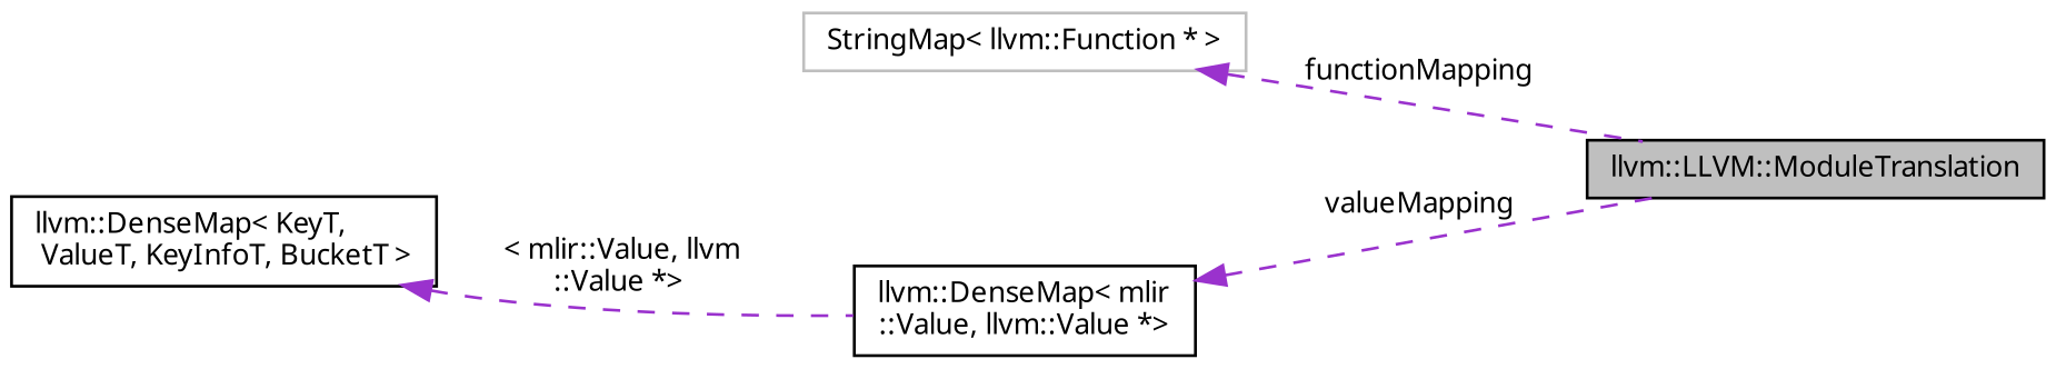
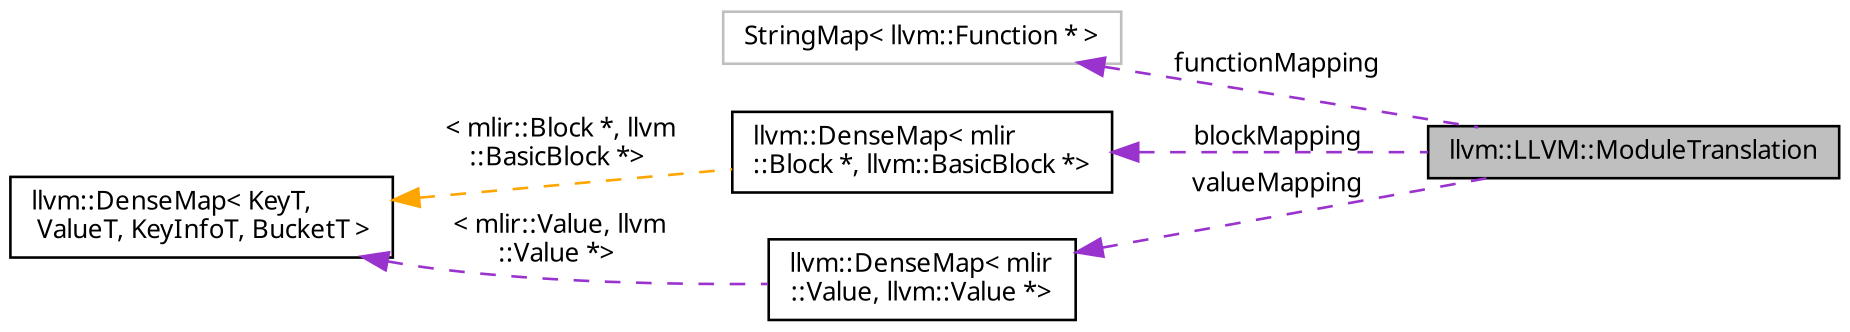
  digraph {
    fontname="Noto Sans"
    rankdir=LR
    node [color=black fontname="Noto Sans" fontsize=10 shape=record]
    edge [color=darkorchid3 dir=back fontname="Noto Sans" fontsize=10 labelfontname=Helvetica labelfontsize=10 style=dashed]
    n1 [fillcolor=grey75 fontcolor=black height=0.2 label="llvm::LLVM::ModuleTranslation" style=filled width=0.4]
    n2 [color=grey75 height=0.2 label="StringMap\< llvm::Function * \>" width=0.4]
+   n3 [height=0.2 label="llvm::DenseMap\< mlir\l::Block *, llvm::BasicBlock *\>" width=0.4]
    n4 [height=0.2 label="llvm::DenseMap\< KeyT,\l ValueT, KeyInfoT, BucketT \>" width=0.4]
    n5 [height=0.2 label="llvm::DenseMap\< mlir\l::Value, llvm::Value *\>" width=0.4]
    n2 -> n1 [label=" functionMapping"]
+   n3 -> n1 [label=" blockMapping"]
+   n4 -> n3 [color=orange label=" \< mlir::Block *, llvm\l::BasicBlock *\>"]
    n4 -> n5 [label=" \< mlir::Value, llvm\l::Value *\>"]
    n5 -> n1 [label=" valueMapping"]
  }
